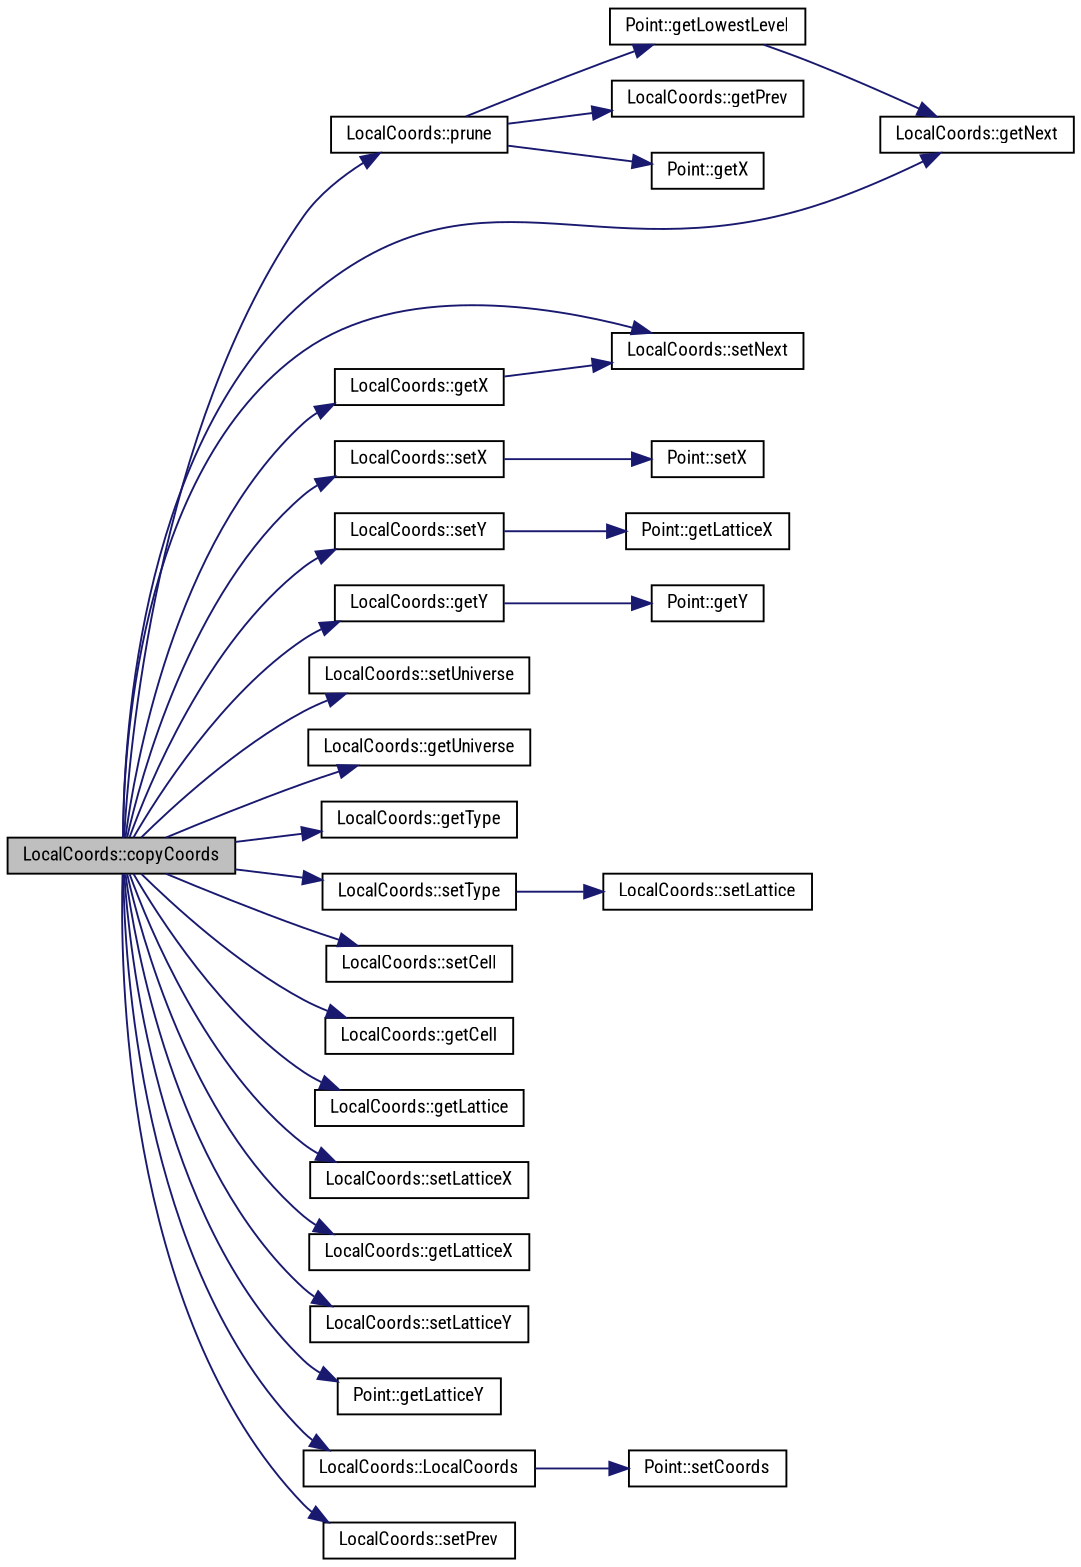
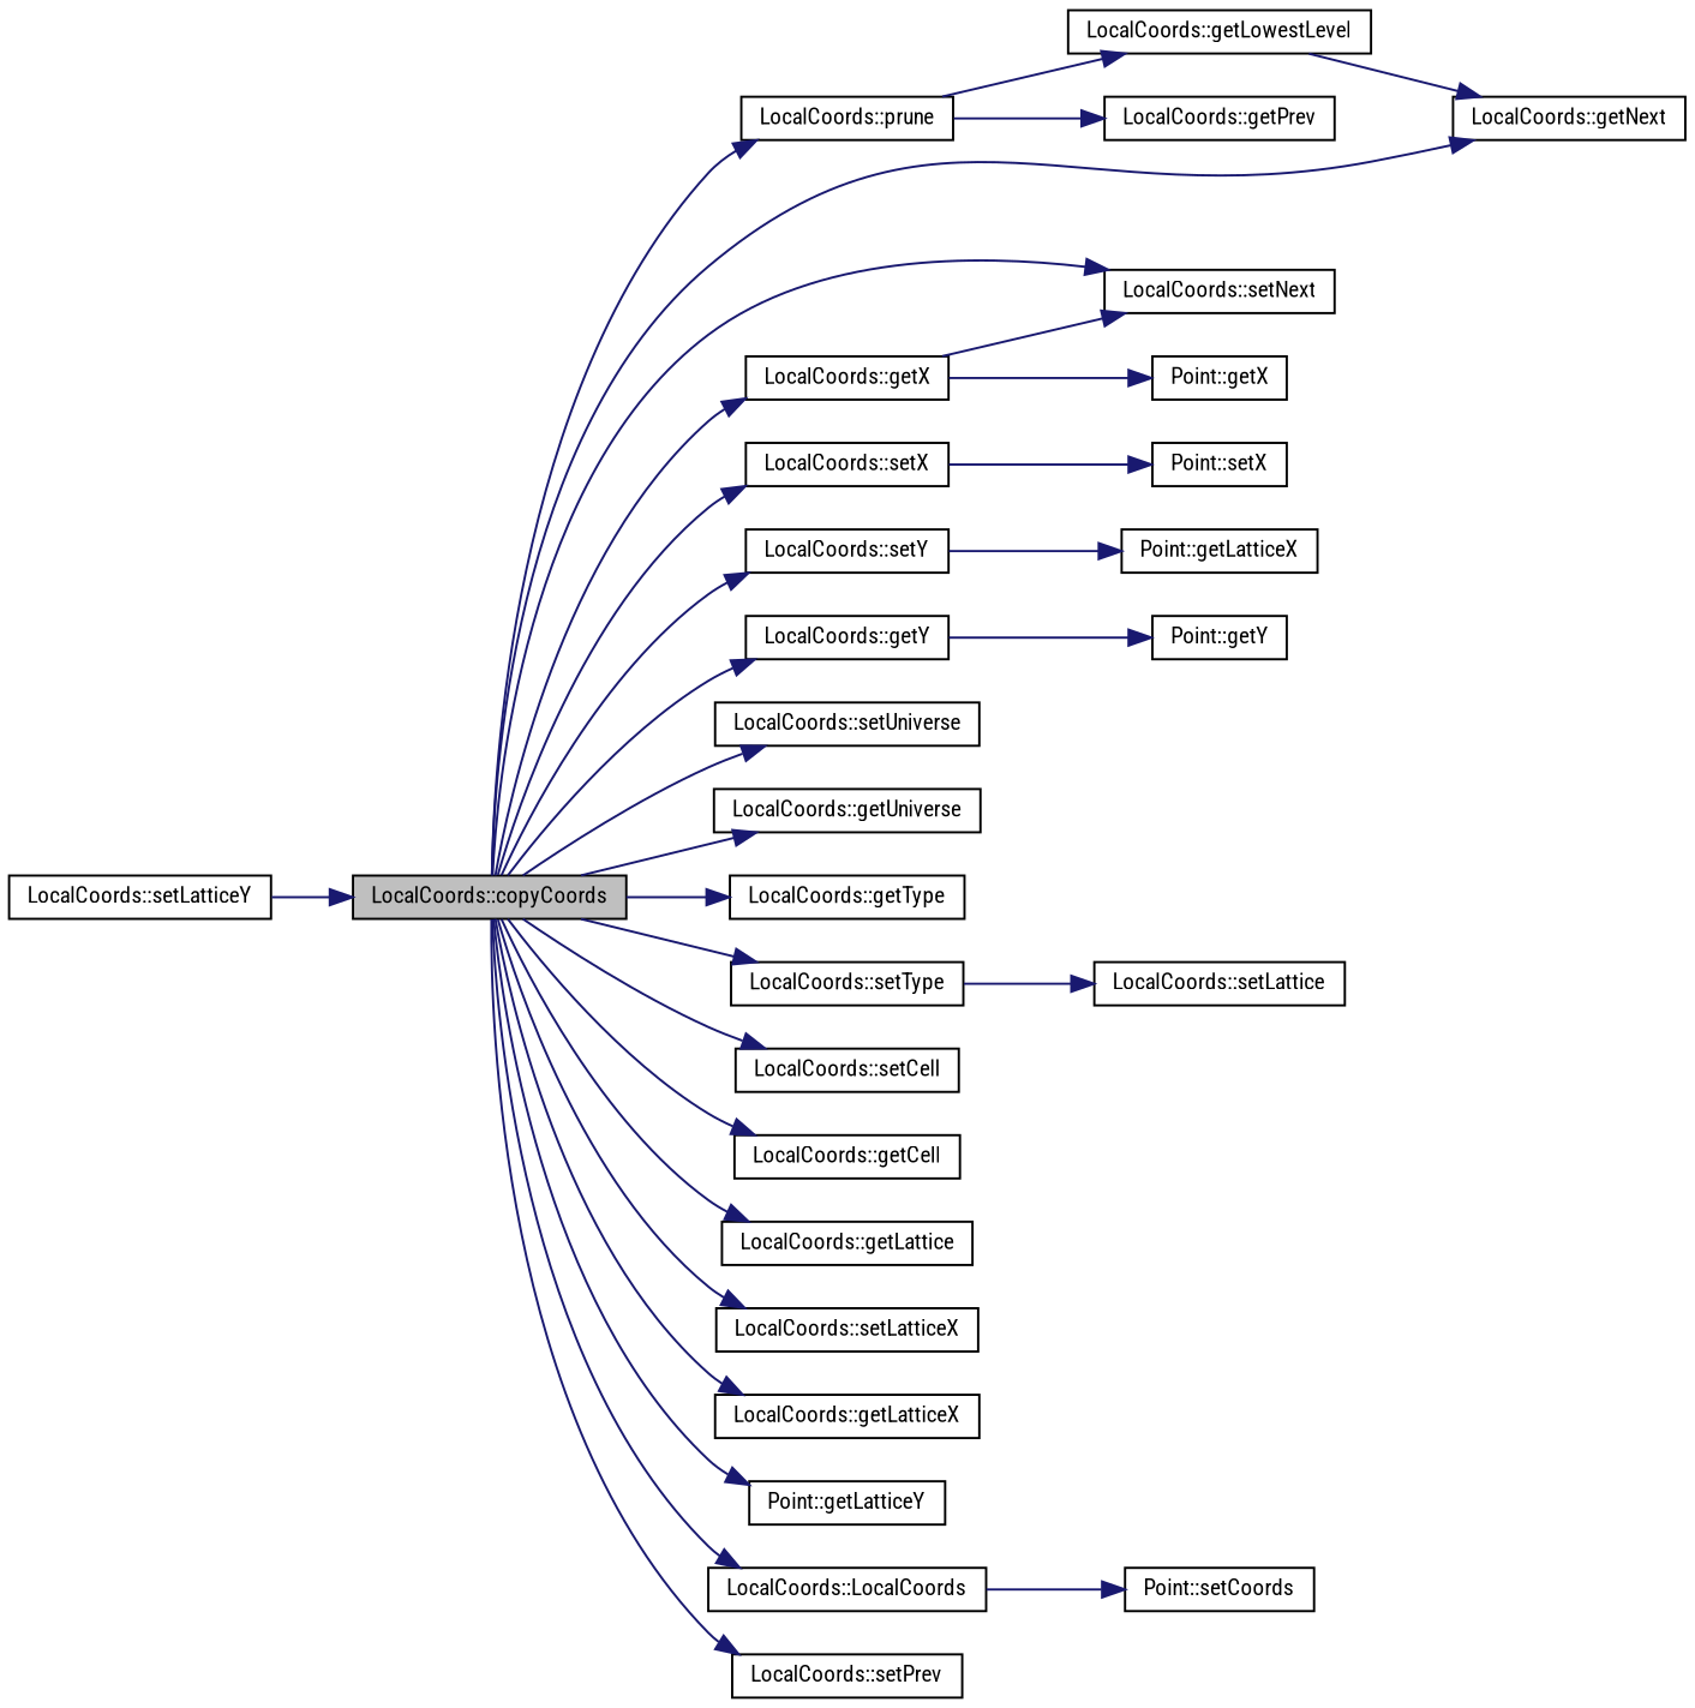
  digraph {
    fontname="Roboto Condensed"
    rankdir=LR
    node [color=black fillcolor=white fontname="Roboto Condensed" fontsize=10 shape=record style=filled]
    edge [color=midnightblue fontname="Roboto Condensed" fontsize=10 labelfontname=Helvetica labelfontsize=10 style=solid]
    n1 [fillcolor=grey75 fontcolor=black height=0.2 label="LocalCoords::copyCoords" width=0.4]
    n2 [height=0.2 label="LocalCoords::prune" width=0.4]
    n3 [height=0.2 label="LocalCoords::getNext" width=0.4]
    n4 [height=0.2 label="LocalCoords::setNext" width=0.4]
    n5 [height=0.2 label="LocalCoords::setX" width=0.4]
    n6 [height=0.2 label="LocalCoords::getX" width=0.4]
    n7 [height=0.2 label="LocalCoords::setY" width=0.4]
    n8 [height=0.2 label="LocalCoords::getY" width=0.4]
    n9 [height=0.2 label="LocalCoords::setUniverse" width=0.4]
    n10 [height=0.2 label="LocalCoords::getUniverse" width=0.4]
    n11 [height=0.2 label="LocalCoords::getType" width=0.4]
    n12 [height=0.2 label="LocalCoords::setType" width=0.4]
    n13 [height=0.2 label="LocalCoords::setCell" width=0.4]
    n14 [height=0.2 label="LocalCoords::getCell" width=0.4]
    n15 [height=0.2 label="LocalCoords::getLattice" width=0.4]
    n16 [height=0.2 label="LocalCoords::setLatticeX" width=0.4]
    n17 [height=0.2 label="LocalCoords::getLatticeX" width=0.4]
    n18 [height=0.2 label="LocalCoords::setLatticeY" width=0.4]
    n19 [height=0.2 label="Point::getLatticeY" width=0.4]
    n20 [height=0.2 label="LocalCoords::LocalCoords" width=0.4]
    n21 [height=0.2 label="LocalCoords::setPrev" width=0.4]
-   n22 [height=0.2 label="Point::getLowestLevel" width=0.4]
+   n22 [height=0.2 label="LocalCoords::getLowestLevel" width=0.4]
    n23 [height=0.2 label="LocalCoords::getPrev" width=0.4]
    n24 [height=0.2 label="Point::setX" width=0.4]
    n25 [height=0.2 label="Point::getX" width=0.4]
    n26 [height=0.2 label="Point::getLatticeX" width=0.4]
    n27 [height=0.2 label="Point::getY" width=0.4]
    n28 [height=0.2 label="LocalCoords::setLattice" width=0.4]
    n29 [height=0.2 label="Point::setCoords" width=0.4]
    n1 -> n2
    n1 -> n3
    n1 -> n4
    n1 -> n5
    n1 -> n6
    n1 -> n7
    n1 -> n8
    n1 -> n9
    n1 -> n10
    n1 -> n11
    n1 -> n12
    n1 -> n13
    n1 -> n14
    n1 -> n15
    n1 -> n16
    n1 -> n17
-   n1 -> n18
+   n18 -> n1
    n1 -> n19
    n1 -> n20
    n1 -> n21
    n2 -> n22
    n2 -> n23
    n5 -> n24
    n6 -> n4
-   n2 -> n25
+   n6 -> n25
    n7 -> n26
    n8 -> n27
    n12 -> n28
    n20 -> n29
    n22 -> n3
  }
